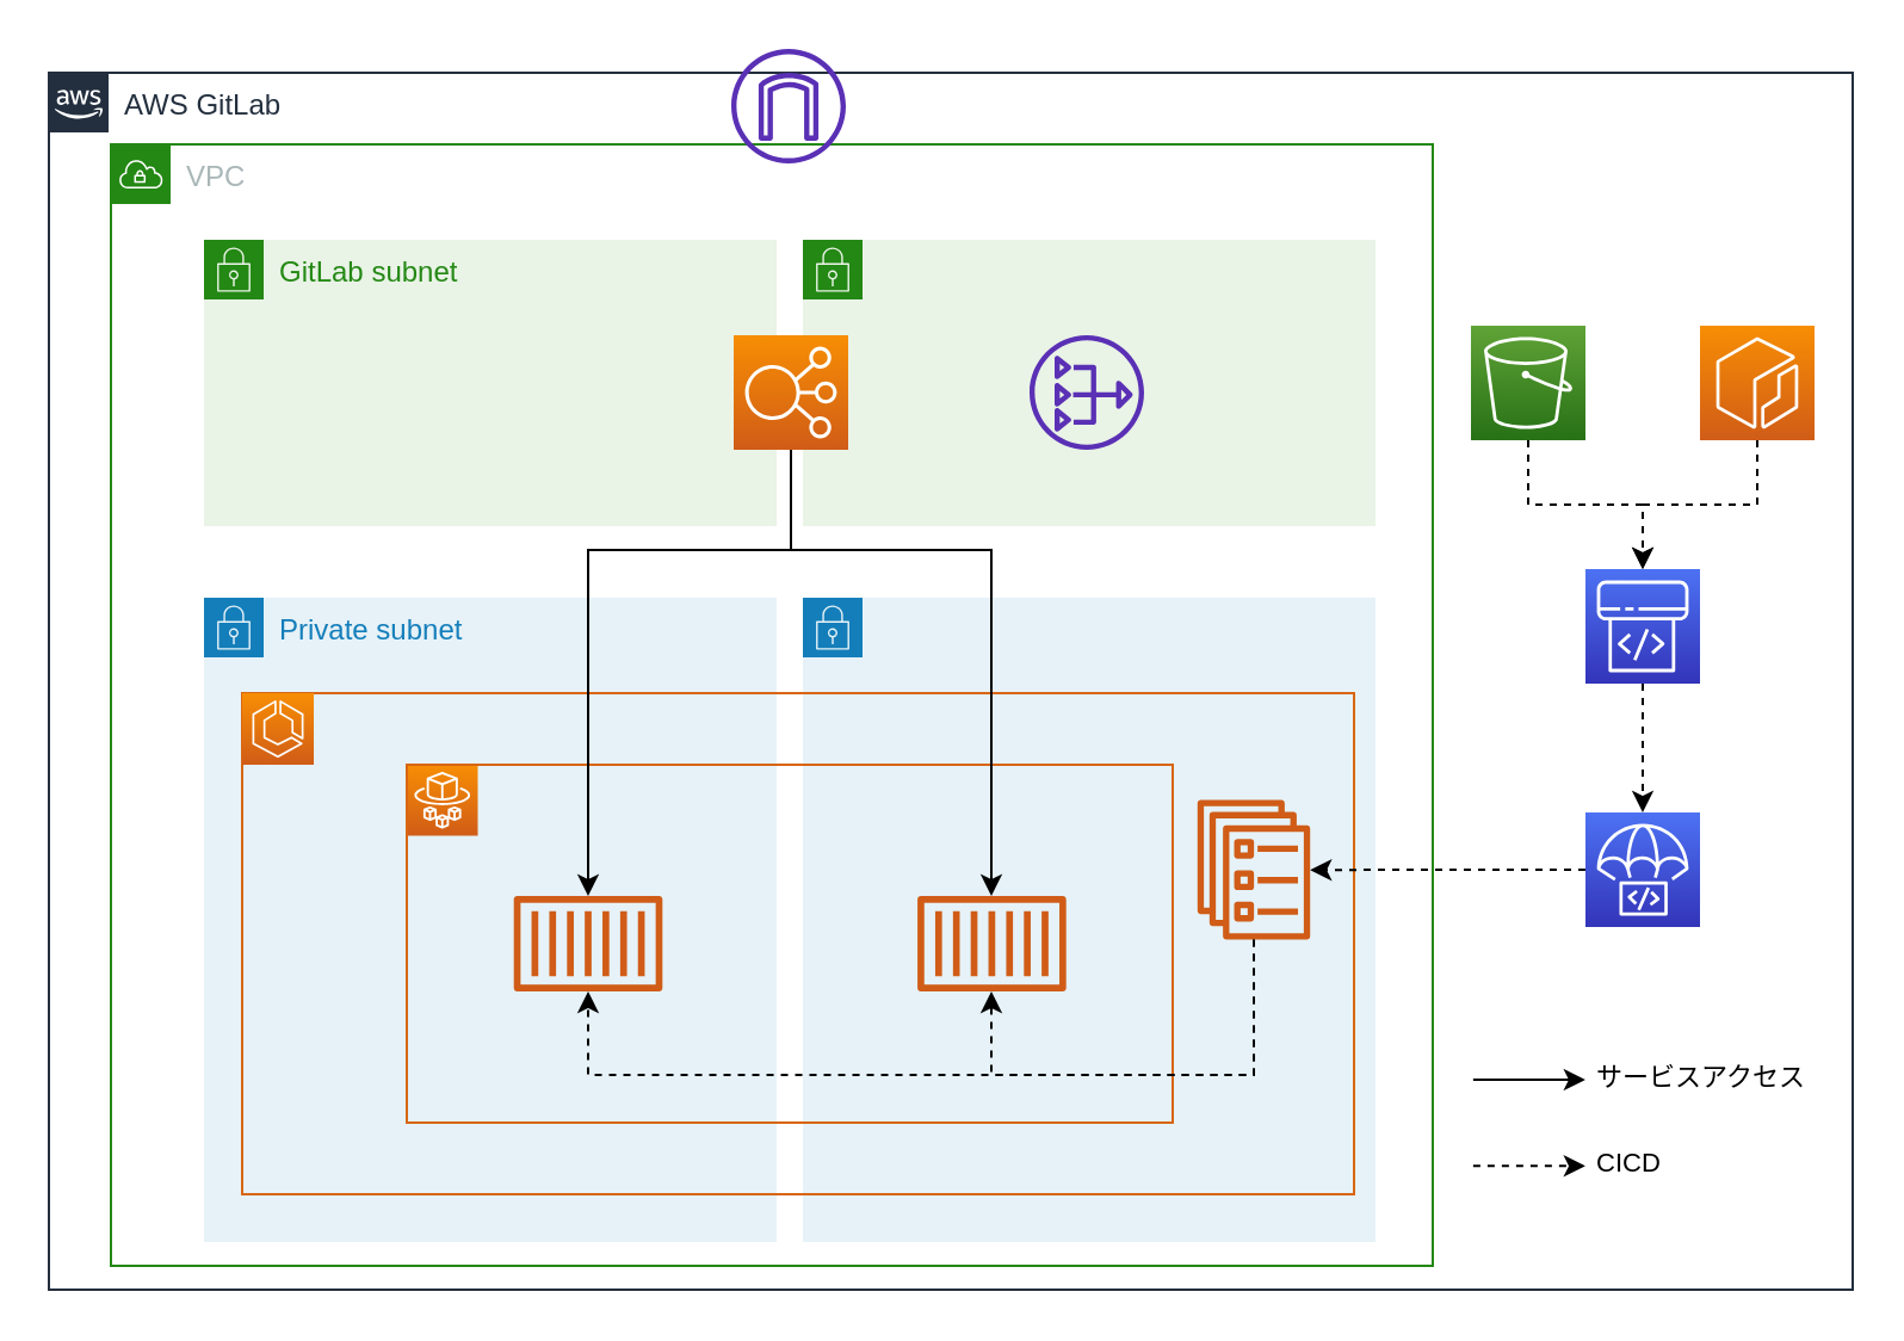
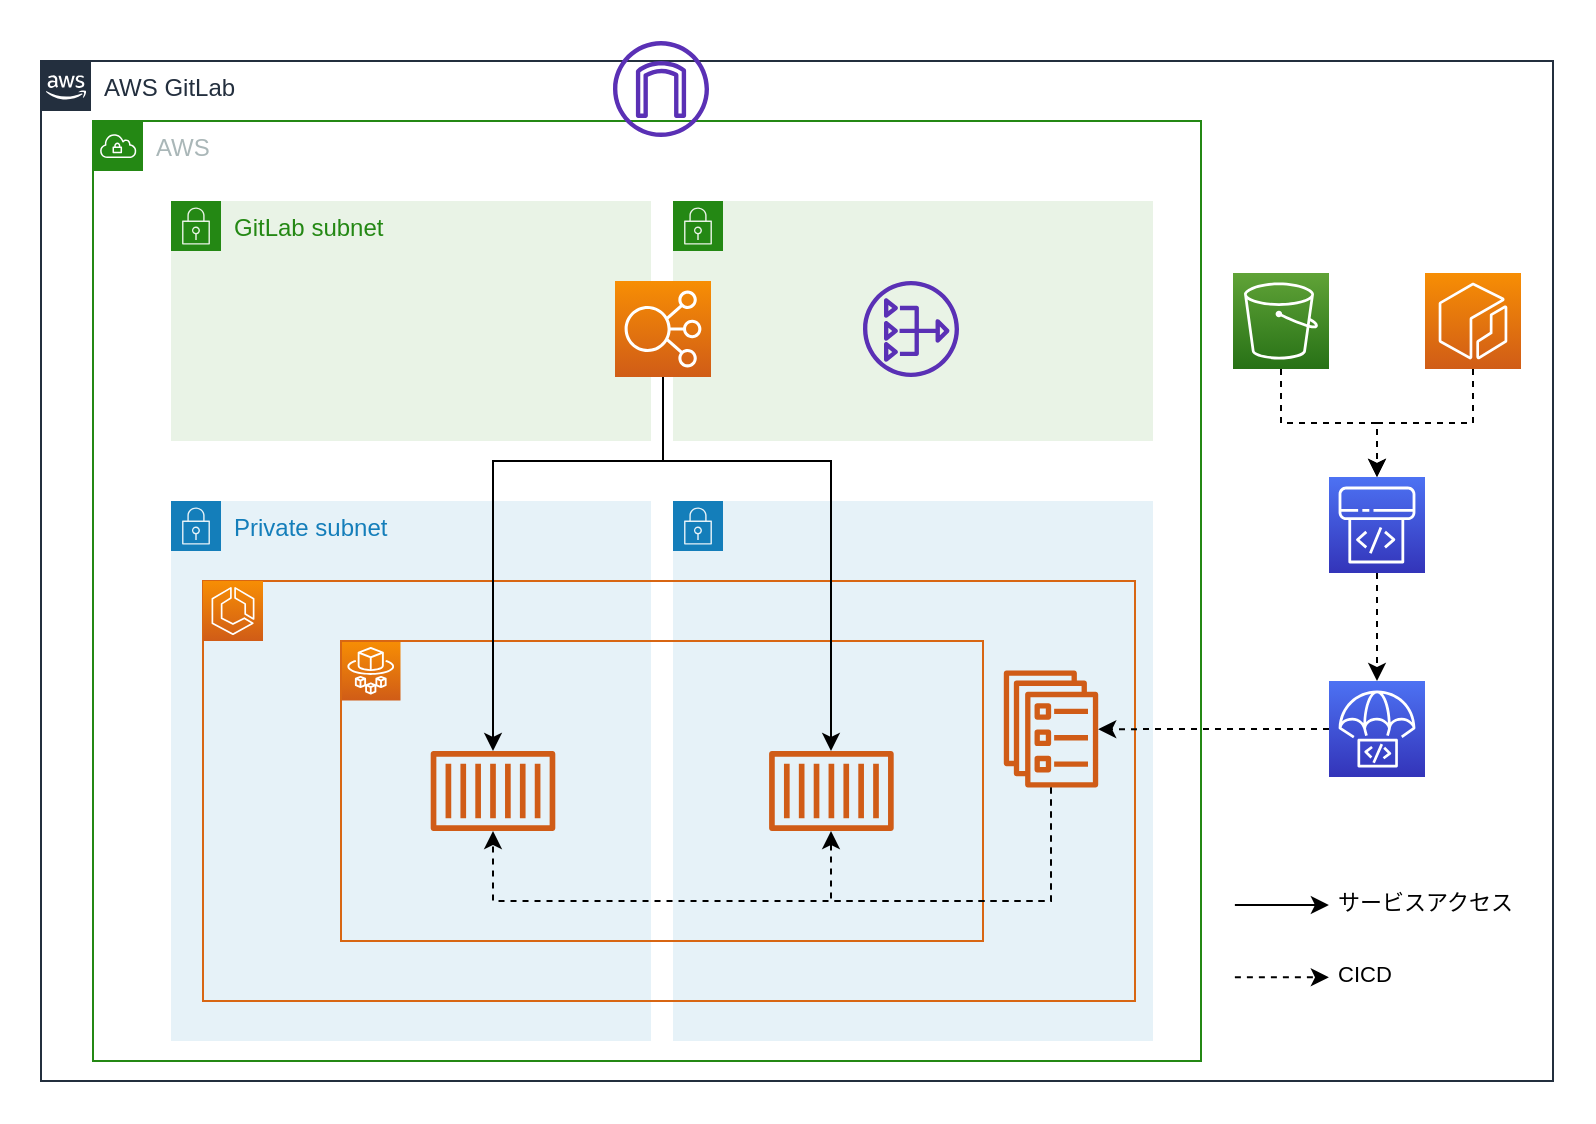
  <mxCell id="0" />
  <mxCell id="1" parent="0" />
  <mxCell id="2" value="AWS GitLab" style="points=[[0,0],[0.25,0],[0.5,0],[0.75,0],[1,0],[1,0.25],[1,0.5],[1,0.75],[1,1],[0.75,1],[0.5,1],[0.25,1],[0,1],[0,0.75],[0,0.5],[0,0.25]];outlineConnect=0;gradientColor=none;html=1;whiteSpace=wrap;fontSize=12;fontStyle=0;shape=mxgraph.aws4.group;grIcon=mxgraph.aws4.group_aws_cloud_alt;strokeColor=#232F3E;fillColor=none;verticalAlign=top;align=left;spacingLeft=30;fontColor=#232F3E;dashed=0;" parent="1" vertex="1"><mxGeometry x="20" y="30" width="756" height="510" as="geometry" /></mxCell>
- <mxCell id="3" value="VPC" style="points=[[0,0],[0.25,0],[0.5,0],[0.75,0],[1,0],[1,0.25],[1,0.5],[1,0.75],[1,1],[0.75,1],[0.5,1],[0.25,1],[0,1],[0,0.75],[0,0.5],[0,0.25]];outlineConnect=0;gradientColor=none;html=1;whiteSpace=wrap;fontSize=12;fontStyle=0;shape=mxgraph.aws4.group;grIcon=mxgraph.aws4.group_vpc;strokeColor=#248814;fillColor=none;verticalAlign=top;align=left;spacingLeft=30;fontColor=#AAB7B8;dashed=0;" parent="1" vertex="1"><mxGeometry x="46" y="60" width="554" height="470" as="geometry" /></mxCell>
+ <mxCell id="3" value="AWS" style="points=[[0,0],[0.25,0],[0.5,0],[0.75,0],[1,0],[1,0.25],[1,0.5],[1,0.75],[1,1],[0.75,1],[0.5,1],[0.25,1],[0,1],[0,0.75],[0,0.5],[0,0.25]];outlineConnect=0;gradientColor=none;html=1;whiteSpace=wrap;fontSize=12;fontStyle=0;shape=mxgraph.aws4.group;grIcon=mxgraph.aws4.group_vpc;strokeColor=#248814;fillColor=none;verticalAlign=top;align=left;spacingLeft=30;fontColor=#AAB7B8;dashed=0;" parent="1" vertex="1"><mxGeometry x="46" y="60" width="554" height="470" as="geometry" /></mxCell>
  <mxCell id="4" value="GitLab subnet" style="points=[[0,0],[0.25,0],[0.5,0],[0.75,0],[1,0],[1,0.25],[1,0.5],[1,0.75],[1,1],[0.75,1],[0.5,1],[0.25,1],[0,1],[0,0.75],[0,0.5],[0,0.25]];outlineConnect=0;gradientColor=none;html=1;whiteSpace=wrap;fontSize=12;fontStyle=0;shape=mxgraph.aws4.group;grIcon=mxgraph.aws4.group_security_group;grStroke=0;strokeColor=#248814;fillColor=#E9F3E6;verticalAlign=top;align=left;spacingLeft=30;fontColor=#248814;dashed=0;" parent="1" vertex="1"><mxGeometry x="85" y="100" width="240" height="120" as="geometry" /></mxCell>
  <mxCell id="5" value="" style="points=[[0,0],[0.25,0],[0.5,0],[0.75,0],[1,0],[1,0.25],[1,0.5],[1,0.75],[1,1],[0.75,1],[0.5,1],[0.25,1],[0,1],[0,0.75],[0,0.5],[0,0.25]];outlineConnect=0;gradientColor=none;html=1;whiteSpace=wrap;fontSize=12;fontStyle=0;shape=mxgraph.aws4.group;grIcon=mxgraph.aws4.group_security_group;grStroke=0;strokeColor=#248814;fillColor=#E9F3E6;verticalAlign=top;align=left;spacingLeft=30;fontColor=#248814;dashed=0;" parent="1" vertex="1"><mxGeometry x="336" y="100" width="240" height="120" as="geometry" /></mxCell>
  <mxCell id="6" value="" style="outlineConnect=0;fontColor=#232F3E;gradientColor=#F78E04;gradientDirection=north;fillColor=#D05C17;strokeColor=#ffffff;dashed=0;verticalLabelPosition=bottom;verticalAlign=top;align=center;html=1;fontSize=12;fontStyle=0;aspect=fixed;shape=mxgraph.aws4.resourceIcon;resIcon=mxgraph.aws4.elastic_load_balancing;" parent="1" vertex="1"><mxGeometry x="307" y="140" width="48" height="48" as="geometry" /></mxCell>
  <mxCell id="7" value="" style="outlineConnect=0;fontColor=#232F3E;gradientColor=none;fillColor=#5A30B5;strokeColor=none;dashed=0;verticalLabelPosition=bottom;verticalAlign=top;align=center;html=1;fontSize=12;fontStyle=0;aspect=fixed;pointerEvents=1;shape=mxgraph.aws4.internet_gateway;" parent="1" vertex="1"><mxGeometry x="306" y="20" width="48" height="48" as="geometry" /></mxCell>
  <mxCell id="8" style="edgeStyle=orthogonalEdgeStyle;rounded=0;orthogonalLoop=1;jettySize=auto;html=1;dashed=1;" parent="1" source="9" target="10" edge="1"><mxGeometry relative="1" as="geometry" /></mxCell>
  <mxCell id="9" value="" style="outlineConnect=0;fontColor=#232F3E;gradientColor=#4D72F3;gradientDirection=north;fillColor=#3334B9;strokeColor=#ffffff;dashed=0;verticalLabelPosition=bottom;verticalAlign=top;align=center;html=1;fontSize=12;fontStyle=0;aspect=fixed;shape=mxgraph.aws4.resourceIcon;resIcon=mxgraph.aws4.codepipeline;" parent="1" vertex="1"><mxGeometry x="664" y="238" width="48" height="48" as="geometry" /></mxCell>
  <mxCell id="10" value="" style="outlineConnect=0;fontColor=#232F3E;gradientColor=#4D72F3;gradientDirection=north;fillColor=#3334B9;strokeColor=#ffffff;dashed=0;verticalLabelPosition=bottom;verticalAlign=top;align=center;html=1;fontSize=12;fontStyle=0;aspect=fixed;shape=mxgraph.aws4.resourceIcon;resIcon=mxgraph.aws4.codedeploy;" parent="1" vertex="1"><mxGeometry x="664" y="340" width="48" height="48" as="geometry" /></mxCell>
  <mxCell id="11" style="edgeStyle=orthogonalEdgeStyle;rounded=0;orthogonalLoop=1;jettySize=auto;html=1;dashed=1;" parent="1" source="12" target="9" edge="1"><mxGeometry relative="1" as="geometry" /></mxCell>
  <mxCell id="12" value="" style="outlineConnect=0;fontColor=#232F3E;gradientColor=#60A337;gradientDirection=north;fillColor=#277116;strokeColor=#ffffff;dashed=0;verticalLabelPosition=bottom;verticalAlign=top;align=center;html=1;fontSize=12;fontStyle=0;aspect=fixed;shape=mxgraph.aws4.resourceIcon;resIcon=mxgraph.aws4.s3;" parent="1" vertex="1"><mxGeometry x="616" y="136" width="48" height="48" as="geometry" /></mxCell>
  <mxCell id="13" style="edgeStyle=orthogonalEdgeStyle;rounded=0;orthogonalLoop=1;jettySize=auto;html=1;dashed=1;" parent="1" source="14" target="9" edge="1"><mxGeometry relative="1" as="geometry" /></mxCell>
  <mxCell id="14" value="" style="outlineConnect=0;fontColor=#232F3E;gradientColor=#F78E04;gradientDirection=north;fillColor=#D05C17;strokeColor=#ffffff;dashed=0;verticalLabelPosition=bottom;verticalAlign=top;align=center;html=1;fontSize=12;fontStyle=0;aspect=fixed;shape=mxgraph.aws4.resourceIcon;resIcon=mxgraph.aws4.ecr;" parent="1" vertex="1"><mxGeometry x="712" y="136" width="48" height="48" as="geometry" /></mxCell>
  <mxCell id="15" value="" style="endArrow=classic;html=1;dashed=1;" parent="1" edge="1"><mxGeometry width="50" height="50" relative="1" as="geometry"><mxPoint x="616.94" y="488.17" as="sourcePoint" /><mxPoint x="663.94" y="488.17" as="targetPoint" /></mxGeometry></mxCell>
  <mxCell id="16" value="CICD" style="edgeLabel;html=1;align=left;verticalAlign=middle;resizable=0;points=[];labelPosition=right;verticalLabelPosition=middle;" parent="15" vertex="1" connectable="0"><mxGeometry x="0.422" y="2" relative="1" as="geometry"><mxPoint x="17.06" as="offset" /></mxGeometry></mxCell>
  <mxCell id="17" value="" style="endArrow=classic;html=1;" parent="1" edge="1"><mxGeometry width="50" height="50" relative="1" as="geometry"><mxPoint x="616.94" y="452" as="sourcePoint" /><mxPoint x="663.94" y="452" as="targetPoint" /></mxGeometry></mxCell>
  <mxCell id="18" value="サービスアクセス" style="edgeLabel;html=1;align=left;verticalAlign=middle;resizable=0;points=[];labelPosition=right;verticalLabelPosition=middle;" parent="17" vertex="1" connectable="0"><mxGeometry x="0.422" y="2" relative="1" as="geometry"><mxPoint x="17.06" as="offset" /></mxGeometry></mxCell>
  <mxCell id="19" value="Private subnet" style="points=[[0,0],[0.25,0],[0.5,0],[0.75,0],[1,0],[1,0.25],[1,0.5],[1,0.75],[1,1],[0.75,1],[0.5,1],[0.25,1],[0,1],[0,0.75],[0,0.5],[0,0.25]];outlineConnect=0;gradientColor=none;html=1;whiteSpace=wrap;fontSize=12;fontStyle=0;shape=mxgraph.aws4.group;grIcon=mxgraph.aws4.group_security_group;grStroke=0;strokeColor=#147EBA;fillColor=#E6F2F8;verticalAlign=top;align=left;spacingLeft=30;fontColor=#147EBA;dashed=0;" parent="1" vertex="1"><mxGeometry x="85" y="250" width="240" height="270" as="geometry" /></mxCell>
  <mxCell id="20" value="" style="points=[[0,0],[0.25,0],[0.5,0],[0.75,0],[1,0],[1,0.25],[1,0.5],[1,0.75],[1,1],[0.75,1],[0.5,1],[0.25,1],[0,1],[0,0.75],[0,0.5],[0,0.25]];outlineConnect=0;gradientColor=none;html=1;whiteSpace=wrap;fontSize=12;fontStyle=0;shape=mxgraph.aws4.group;grIcon=mxgraph.aws4.group_security_group;grStroke=0;strokeColor=#147EBA;fillColor=#E6F2F8;verticalAlign=top;align=left;spacingLeft=30;fontColor=#147EBA;dashed=0;" parent="1" vertex="1"><mxGeometry x="336" y="250" width="240" height="270" as="geometry" /></mxCell>
  <mxCell id="21" value="" style="rounded=0;whiteSpace=wrap;html=1;strokeColor=#D86613;fillColor=none;" parent="1" vertex="1"><mxGeometry x="101" y="290" width="466" height="210" as="geometry" /></mxCell>
  <mxCell id="22" value="" style="outlineConnect=0;fontColor=#232F3E;gradientColor=#F78E04;gradientDirection=north;fillColor=#D05C17;strokeColor=#ffffff;dashed=0;verticalLabelPosition=bottom;verticalAlign=top;align=center;html=1;fontSize=12;fontStyle=0;aspect=fixed;shape=mxgraph.aws4.resourceIcon;resIcon=mxgraph.aws4.ecs;" parent="1" vertex="1"><mxGeometry x="101" y="290" width="30" height="30" as="geometry" /></mxCell>
  <mxCell id="23" style="edgeStyle=orthogonalEdgeStyle;rounded=0;orthogonalLoop=1;jettySize=auto;html=1;dashed=1;" parent="1" source="24" target="28" edge="1"><mxGeometry relative="1" as="geometry"><Array as="points"><mxPoint x="525" y="450" /><mxPoint x="246" y="450" /></Array></mxGeometry></mxCell>
  <mxCell id="24" value="" style="outlineConnect=0;fontColor=#232F3E;gradientColor=none;fillColor=#D05C17;strokeColor=none;dashed=0;verticalLabelPosition=bottom;verticalAlign=top;align=center;html=1;fontSize=12;fontStyle=0;aspect=fixed;pointerEvents=1;shape=mxgraph.aws4.ecs_service;" parent="1" vertex="1"><mxGeometry x="501" y="334.76" width="48" height="58.48" as="geometry" /></mxCell>
  <mxCell id="25" value="" style="outlineConnect=0;fontColor=#232F3E;gradientColor=#F78E04;gradientDirection=north;fillColor=#D05C17;strokeColor=#ffffff;dashed=0;verticalLabelPosition=bottom;verticalAlign=top;align=center;html=1;fontSize=12;fontStyle=0;aspect=fixed;shape=mxgraph.aws4.resourceIcon;resIcon=mxgraph.aws4.fargate;" parent="1" vertex="1"><mxGeometry x="170" y="320" width="29.752" height="29.752" as="geometry" /></mxCell>
  <mxCell id="26" value="" style="rounded=0;whiteSpace=wrap;html=1;strokeColor=#D86613;fillColor=none;" parent="1" vertex="1"><mxGeometry x="170" y="320" width="321" height="150" as="geometry" /></mxCell>
  <mxCell id="27" style="edgeStyle=orthogonalEdgeStyle;rounded=0;orthogonalLoop=1;jettySize=auto;html=1;exitX=0.5;exitY=1;exitDx=0;exitDy=0;" parent="1" source="26" target="26" edge="1"><mxGeometry relative="1" as="geometry" /></mxCell>
  <mxCell id="28" value="" style="outlineConnect=0;fontColor=#232F3E;gradientColor=none;fillColor=#D05C17;strokeColor=none;dashed=0;verticalLabelPosition=bottom;verticalAlign=top;align=center;html=1;fontSize=12;fontStyle=0;aspect=fixed;pointerEvents=1;shape=mxgraph.aws4.container_1;" parent="1" vertex="1"><mxGeometry x="214.8" y="375" width="62.4" height="40" as="geometry" /></mxCell>
  <mxCell id="29" value="" style="outlineConnect=0;fontColor=#232F3E;gradientColor=none;fillColor=#D05C17;strokeColor=none;dashed=0;verticalLabelPosition=bottom;verticalAlign=top;align=center;html=1;fontSize=12;fontStyle=0;aspect=fixed;pointerEvents=1;shape=mxgraph.aws4.container_1;" parent="1" vertex="1"><mxGeometry x="384" y="375" width="62.4" height="40" as="geometry" /></mxCell>
  <mxCell id="30" style="edgeStyle=orthogonalEdgeStyle;rounded=0;orthogonalLoop=1;jettySize=auto;html=1;dashed=1;" parent="1" source="10" target="24" edge="1"><mxGeometry relative="1" as="geometry" /></mxCell>
  <mxCell id="31" style="edgeStyle=orthogonalEdgeStyle;rounded=0;orthogonalLoop=1;jettySize=auto;html=1;dashed=1;" parent="1" source="24" target="29" edge="1"><mxGeometry relative="1" as="geometry"><Array as="points"><mxPoint x="525" y="450" /><mxPoint x="415" y="450" /></Array></mxGeometry></mxCell>
  <mxCell id="32" style="edgeStyle=orthogonalEdgeStyle;rounded=0;orthogonalLoop=1;jettySize=auto;html=1;" parent="1" source="6" target="28" edge="1"><mxGeometry relative="1" as="geometry"><Array as="points"><mxPoint x="331" y="230" /><mxPoint x="246" y="230" /></Array></mxGeometry></mxCell>
  <mxCell id="33" style="edgeStyle=orthogonalEdgeStyle;rounded=0;orthogonalLoop=1;jettySize=auto;html=1;" parent="1" source="6" target="29" edge="1"><mxGeometry relative="1" as="geometry"><Array as="points"><mxPoint x="331" y="230" /><mxPoint x="415" y="230" /></Array></mxGeometry></mxCell>
  <mxCell id="34" value="" style="outlineConnect=0;fontColor=#232F3E;gradientColor=none;fillColor=#5A30B5;strokeColor=none;dashed=0;verticalLabelPosition=bottom;verticalAlign=top;align=center;html=1;fontSize=12;fontStyle=0;aspect=fixed;pointerEvents=1;shape=mxgraph.aws4.nat_gateway;" parent="1" vertex="1"><mxGeometry x="431" y="140" width="48" height="48" as="geometry" /></mxCell>
